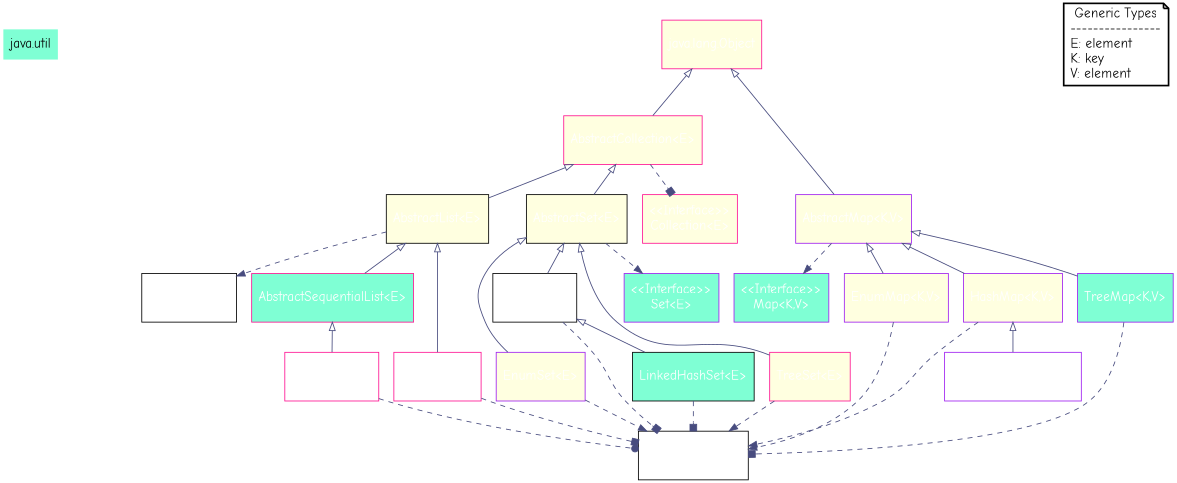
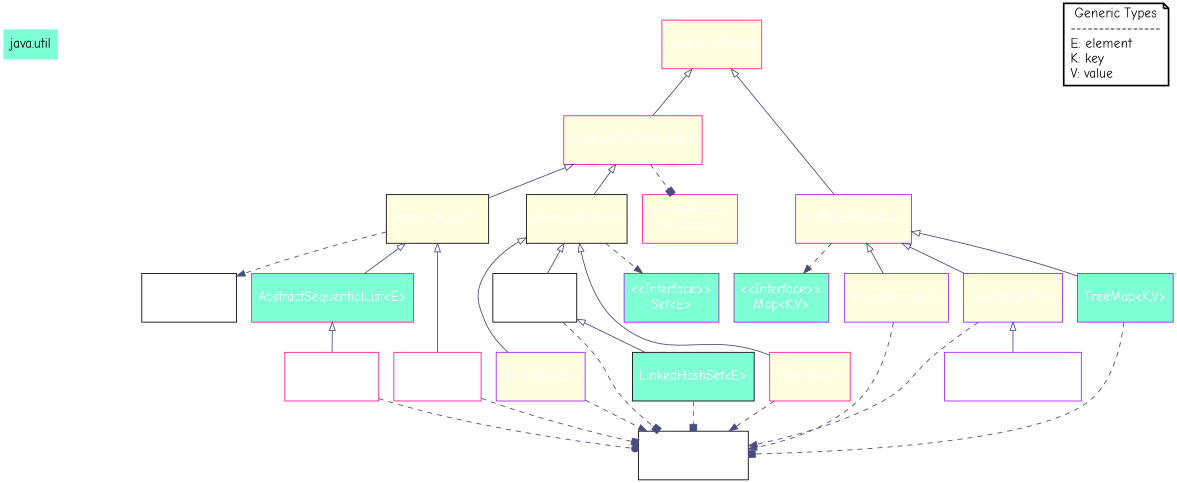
  digraph {
    fontname="Comic Neue"
    node [fontname="Comic Neue" fontsize=16 shape=box style=filled fillcolor=lightyellow color=purple fontcolor="#ffffff"]
    edge [color="#484c7f" fontname="Comic Neue" arrowtail=empty dir=forward]
    n1 [label="java.util" shape=plaintext fillcolor=aquamarine fontcolor=""]
-   n2 [color=black label="Generic Types\n----------------\nE: element\lK: key\lV: element\l" penwidth=2 shape=note fillcolor=white fontcolor=""]
+   n2 [color=black label="Generic Types\n----------------\nE: element\lK: key\lV: value\l" penwidth=2 shape=note fillcolor=white fontcolor=""]
    n3 [color=deeppink height=0.8 label="java.lang.Object"]
    n4 [color=black height=0.8 label="AbstractSet\<E\>"]
    n5 [color=black height=0.8 label="AbstractList\<E\>"]
    n6 [height=0.8 label="AbstractMap\<K,V\>"]
    n7 [fillcolor=aquamarine height=0.8 label="\<\<Interface\>\>\nSet\<E\>"]
    n8 [color=black fillcolor=white height=0.8 label="\<\<Interface\>\>\nList\<E\>"]
    n9 [fillcolor=aquamarine height=0.8 label="\<\<Interface\>\>\nMap\<K,V\>"]
    n10 [color=deeppink height=0.8 label="AbstractCollection\<E\>"]
    n11 [color=deeppink height=0.8 label="\<\<Interface\>\>\nCollection\<E\>"]
    n12 [color=black fillcolor=white height=0.8 label="\<\<Interface\>\>\nSerializable\<K,V\>"]
    n13 [height=0.8 label="EnumSet\<E\>"]
    n14 [color=black fillcolor=white height=0.8 label="HashSet\<E\>"]
    n15 [color=deeppink height=0.8 label="TreeSet\<E\>"]
    n16 [color=black fillcolor=aquamarine height=0.8 label="LinkedHashSet\<E\>"]
    n17 [color=deeppink fillcolor=aquamarine height=0.8 label="AbstractSequentialList\<E\>"]
    n18 [color=deeppink fillcolor=white height=0.8 label="ArrayList\<E\>"]
    n19 [color=deeppink fillcolor=white height=0.8 label="LinkedList\<E\>"]
    n20 [height=0.8 label="EnumMap\<K,V\>"]
    n21 [height=0.8 label="HashMap\<K,V\>"]
    n22 [fillcolor=aquamarine height=0.8 label="TreeMap\<K,V\>"]
    n23 [fillcolor=white height=0.8 label="LinkedHashMap\<K,V\>"]
    subgraph sub_1 {
      rank=same
      n1
      n2
      n3
    }
    subgraph sub_2 {
      rank=same
      n4
      n5
      n6
    }
    subgraph sub_3 {
      rank=same
      n7
      n8
      n9
    }
    n1 -> n3 [minlen=40 style=invis arrowtail="" dir=""]
    n3 -> n2 [minlen=20 style=invis arrowtail="" dir=""]
    n3 -> n6 [dir=back]
    n3 -> n10 [dir=back]
    n4 -> n6 [arrowhead=empty style=invis]
    n4 -> n7 [arrowhead=normal style=dashed]
    n4 -> n13 [dir=back]
    n4 -> n14 [dir=back]
    n4 -> n15 [dir=back]
    n5 -> n4 [arrowhead=empty style=invis]
    n5 -> n8 [arrowhead=normal style=dashed]
    n5 -> n17 [dir=back]
    n5 -> n18 [dir=back]
    n6 -> n9 [arrowhead=normal style=dashed]
    n6 -> n20 [dir=back]
    n6 -> n21 [dir=back]
    n6 -> n22 [dir=back]
    n7 -> n9 [arrowhead=empty style=invis]
    n8 -> n7 [arrowhead=empty style=invis]
    n10 -> n4 [dir=back]
    n10 -> n5 [dir=back]
    n10 -> n11 [arrowhead=box style=dashed]
    n13 -> n12 [arrowhead=normal style=dashed]
    n14 -> n12 [arrowhead=box style=dashed]
    n14 -> n16 [dir=back]
    n15 -> n12 [arrowhead=normal style=dashed]
    n16 -> n12 [arrowhead=box style=dashed]
    n17 -> n19 [dir=back]
    n18 -> n12 [arrowhead=box style=dashed]
    n19 -> n12 [arrowhead=dot style=dashed]
    n20 -> n12 [arrowhead=normal style=dashed]
    n21 -> n12 [arrowhead=normal style=dashed]
    n21 -> n23 [dir=back]
    n22 -> n12 [arrowhead=box style=dashed]
  }
